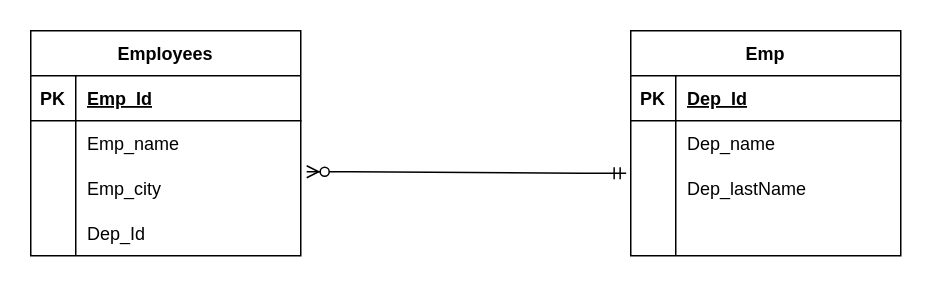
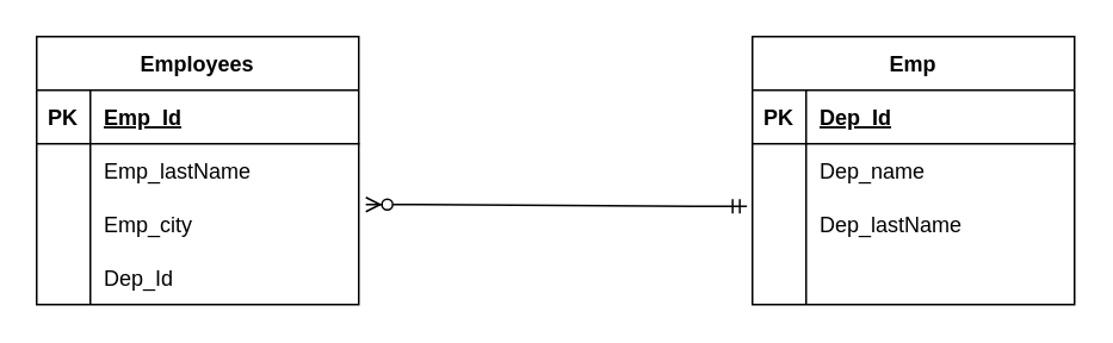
  <mxCell id="0" />
  <mxCell id="1" parent="0" />
  <mxCell id="2" value="Employees" style="shape=table;startSize=30;container=1;collapsible=1;childLayout=tableLayout;fixedRows=1;rowLines=0;fontStyle=1;align=center;resizeLast=1;" vertex="1" parent="1"><mxGeometry x="20" y="20" width="180" height="150" as="geometry" /></mxCell>
  <mxCell id="3" value="" style="shape=tableRow;horizontal=0;startSize=0;swimlaneHead=0;swimlaneBody=0;fillColor=none;collapsible=0;dropTarget=0;points=[[0,0.5],[1,0.5]];portConstraint=eastwest;top=0;left=0;right=0;bottom=1;" vertex="1" parent="2"><mxGeometry y="30" width="180" height="30" as="geometry" /></mxCell>
  <mxCell id="4" value="PK" style="shape=partialRectangle;connectable=0;fillColor=none;top=0;left=0;bottom=0;right=0;fontStyle=1;overflow=hidden;" vertex="1" parent="3"><mxGeometry width="30" height="30" as="geometry"><mxRectangle width="30" height="30" as="alternateBounds" /></mxGeometry></mxCell>
  <mxCell id="5" value="Emp_Id" style="shape=partialRectangle;connectable=0;fillColor=none;top=0;left=0;bottom=0;right=0;align=left;spacingLeft=6;fontStyle=5;overflow=hidden;" vertex="1" parent="3"><mxGeometry x="30" width="150" height="30" as="geometry"><mxRectangle width="150" height="30" as="alternateBounds" /></mxGeometry></mxCell>
  <mxCell id="6" value="" style="shape=tableRow;horizontal=0;startSize=0;swimlaneHead=0;swimlaneBody=0;fillColor=none;collapsible=0;dropTarget=0;points=[[0,0.5],[1,0.5]];portConstraint=eastwest;top=0;left=0;right=0;bottom=0;" vertex="1" parent="2"><mxGeometry y="60" width="180" height="30" as="geometry" /></mxCell>
  <mxCell id="7" value="" style="shape=partialRectangle;connectable=0;fillColor=none;top=0;left=0;bottom=0;right=0;editable=1;overflow=hidden;" vertex="1" parent="6"><mxGeometry width="30" height="30" as="geometry"><mxRectangle width="30" height="30" as="alternateBounds" /></mxGeometry></mxCell>
- <mxCell id="8" value="Emp_name" style="shape=partialRectangle;connectable=0;fillColor=none;top=0;left=0;bottom=0;right=0;align=left;spacingLeft=6;overflow=hidden;" vertex="1" parent="6"><mxGeometry x="30" width="150" height="30" as="geometry"><mxRectangle width="150" height="30" as="alternateBounds" /></mxGeometry></mxCell>
+ <mxCell id="8" value="Emp_lastName" style="shape=partialRectangle;connectable=0;fillColor=none;top=0;left=0;bottom=0;right=0;align=left;spacingLeft=6;overflow=hidden;" vertex="1" parent="6"><mxGeometry x="30" width="150" height="30" as="geometry"><mxRectangle width="150" height="30" as="alternateBounds" /></mxGeometry></mxCell>
  <mxCell id="9" value="" style="shape=tableRow;horizontal=0;startSize=0;swimlaneHead=0;swimlaneBody=0;fillColor=none;collapsible=0;dropTarget=0;points=[[0,0.5],[1,0.5]];portConstraint=eastwest;top=0;left=0;right=0;bottom=0;" vertex="1" parent="2"><mxGeometry y="90" width="180" height="30" as="geometry" /></mxCell>
  <mxCell id="10" value="" style="shape=partialRectangle;connectable=0;fillColor=none;top=0;left=0;bottom=0;right=0;editable=1;overflow=hidden;" vertex="1" parent="9"><mxGeometry width="30" height="30" as="geometry"><mxRectangle width="30" height="30" as="alternateBounds" /></mxGeometry></mxCell>
  <mxCell id="11" value="Emp_city" style="shape=partialRectangle;connectable=0;fillColor=none;top=0;left=0;bottom=0;right=0;align=left;spacingLeft=6;overflow=hidden;" vertex="1" parent="9"><mxGeometry x="30" width="150" height="30" as="geometry"><mxRectangle width="150" height="30" as="alternateBounds" /></mxGeometry></mxCell>
  <mxCell id="12" value="" style="shape=tableRow;horizontal=0;startSize=0;swimlaneHead=0;swimlaneBody=0;fillColor=none;collapsible=0;dropTarget=0;points=[[0,0.5],[1,0.5]];portConstraint=eastwest;top=0;left=0;right=0;bottom=0;" vertex="1" parent="2"><mxGeometry y="120" width="180" height="30" as="geometry" /></mxCell>
  <mxCell id="13" value="" style="shape=partialRectangle;connectable=0;fillColor=none;top=0;left=0;bottom=0;right=0;editable=1;overflow=hidden;" vertex="1" parent="12"><mxGeometry width="30" height="30" as="geometry"><mxRectangle width="30" height="30" as="alternateBounds" /></mxGeometry></mxCell>
  <mxCell id="14" value="Dep_Id" style="shape=partialRectangle;connectable=0;fillColor=none;top=0;left=0;bottom=0;right=0;align=left;spacingLeft=6;overflow=hidden;" vertex="1" parent="12"><mxGeometry x="30" width="150" height="30" as="geometry"><mxRectangle width="150" height="30" as="alternateBounds" /></mxGeometry></mxCell>
  <mxCell id="15" value="Emp" style="shape=table;startSize=30;container=1;collapsible=1;childLayout=tableLayout;fixedRows=1;rowLines=0;fontStyle=1;align=center;resizeLast=1;" vertex="1" parent="1"><mxGeometry x="420" y="20" width="180" height="150" as="geometry" /></mxCell>
  <mxCell id="16" value="" style="shape=tableRow;horizontal=0;startSize=0;swimlaneHead=0;swimlaneBody=0;fillColor=none;collapsible=0;dropTarget=0;points=[[0,0.5],[1,0.5]];portConstraint=eastwest;top=0;left=0;right=0;bottom=1;" vertex="1" parent="15"><mxGeometry y="30" width="180" height="30" as="geometry" /></mxCell>
  <mxCell id="17" value="PK" style="shape=partialRectangle;connectable=0;fillColor=none;top=0;left=0;bottom=0;right=0;fontStyle=1;overflow=hidden;" vertex="1" parent="16"><mxGeometry width="30" height="30" as="geometry"><mxRectangle width="30" height="30" as="alternateBounds" /></mxGeometry></mxCell>
  <mxCell id="18" value="Dep_Id" style="shape=partialRectangle;connectable=0;fillColor=none;top=0;left=0;bottom=0;right=0;align=left;spacingLeft=6;fontStyle=5;overflow=hidden;" vertex="1" parent="16"><mxGeometry x="30" width="150" height="30" as="geometry"><mxRectangle width="150" height="30" as="alternateBounds" /></mxGeometry></mxCell>
  <mxCell id="19" value="" style="shape=tableRow;horizontal=0;startSize=0;swimlaneHead=0;swimlaneBody=0;fillColor=none;collapsible=0;dropTarget=0;points=[[0,0.5],[1,0.5]];portConstraint=eastwest;top=0;left=0;right=0;bottom=0;" vertex="1" parent="15"><mxGeometry y="60" width="180" height="30" as="geometry" /></mxCell>
  <mxCell id="20" value="" style="shape=partialRectangle;connectable=0;fillColor=none;top=0;left=0;bottom=0;right=0;editable=1;overflow=hidden;" vertex="1" parent="19"><mxGeometry width="30" height="30" as="geometry"><mxRectangle width="30" height="30" as="alternateBounds" /></mxGeometry></mxCell>
  <mxCell id="21" value="Dep_name" style="shape=partialRectangle;connectable=0;fillColor=none;top=0;left=0;bottom=0;right=0;align=left;spacingLeft=6;overflow=hidden;" vertex="1" parent="19"><mxGeometry x="30" width="150" height="30" as="geometry"><mxRectangle width="150" height="30" as="alternateBounds" /></mxGeometry></mxCell>
  <mxCell id="22" value="" style="shape=tableRow;horizontal=0;startSize=0;swimlaneHead=0;swimlaneBody=0;fillColor=none;collapsible=0;dropTarget=0;points=[[0,0.5],[1,0.5]];portConstraint=eastwest;top=0;left=0;right=0;bottom=0;" vertex="1" parent="15"><mxGeometry y="90" width="180" height="30" as="geometry" /></mxCell>
  <mxCell id="23" value="" style="shape=partialRectangle;connectable=0;fillColor=none;top=0;left=0;bottom=0;right=0;editable=1;overflow=hidden;" vertex="1" parent="22"><mxGeometry width="30" height="30" as="geometry"><mxRectangle width="30" height="30" as="alternateBounds" /></mxGeometry></mxCell>
  <mxCell id="24" value="Dep_lastName" style="shape=partialRectangle;connectable=0;fillColor=none;top=0;left=0;bottom=0;right=0;align=left;spacingLeft=6;overflow=hidden;" vertex="1" parent="22"><mxGeometry x="30" width="150" height="30" as="geometry"><mxRectangle width="150" height="30" as="alternateBounds" /></mxGeometry></mxCell>
  <mxCell id="25" value="" style="shape=tableRow;horizontal=0;startSize=0;swimlaneHead=0;swimlaneBody=0;fillColor=none;collapsible=0;dropTarget=0;points=[[0,0.5],[1,0.5]];portConstraint=eastwest;top=0;left=0;right=0;bottom=0;" vertex="1" parent="15"><mxGeometry y="120" width="180" height="30" as="geometry" /></mxCell>
  <mxCell id="26" value="" style="shape=partialRectangle;connectable=0;fillColor=none;top=0;left=0;bottom=0;right=0;editable=1;overflow=hidden;" vertex="1" parent="25"><mxGeometry width="30" height="30" as="geometry"><mxRectangle width="30" height="30" as="alternateBounds" /></mxGeometry></mxCell>
  <mxCell id="27" value="" style="shape=partialRectangle;connectable=0;fillColor=none;top=0;left=0;bottom=0;right=0;align=left;spacingLeft=6;overflow=hidden;" vertex="1" parent="25"><mxGeometry x="30" width="150" height="30" as="geometry"><mxRectangle width="150" height="30" as="alternateBounds" /></mxGeometry></mxCell>
  <mxCell id="28" value="" style="edgeStyle=entityRelationEdgeStyle;fontSize=12;html=1;endArrow=ERzeroToMany;startArrow=ERmandOne;rounded=0;entryX=1.022;entryY=1.133;entryDx=0;entryDy=0;entryPerimeter=0;exitX=-0.017;exitY=0.167;exitDx=0;exitDy=0;exitPerimeter=0;" edge="1" parent="1" source="22" target="6"><mxGeometry width="100" height="100" relative="1" as="geometry"><mxPoint x="420" y="260" as="sourcePoint" /><mxPoint x="380" y="160" as="targetPoint" /></mxGeometry></mxCell>
